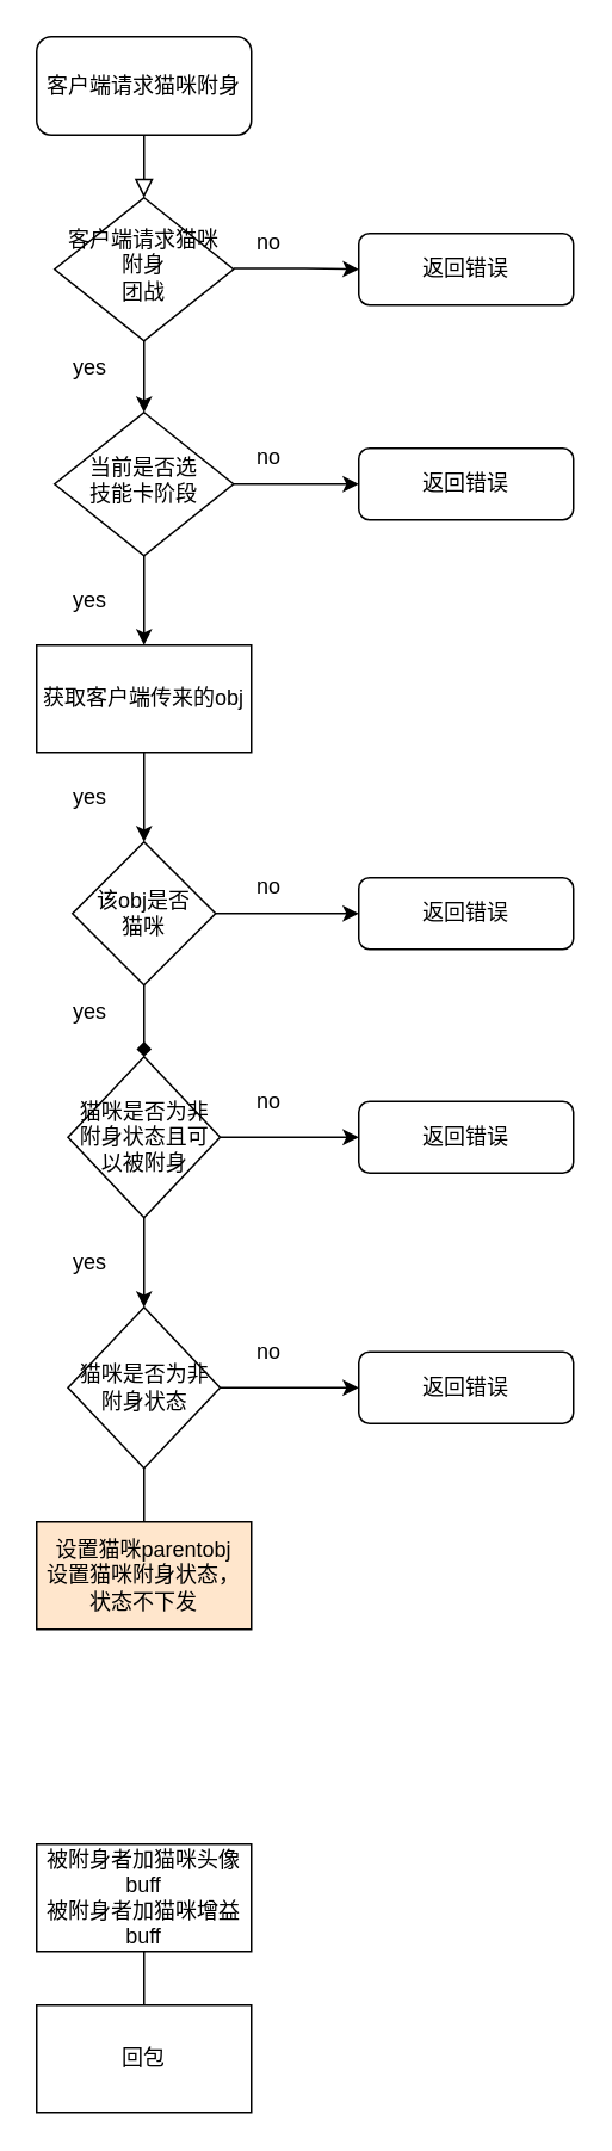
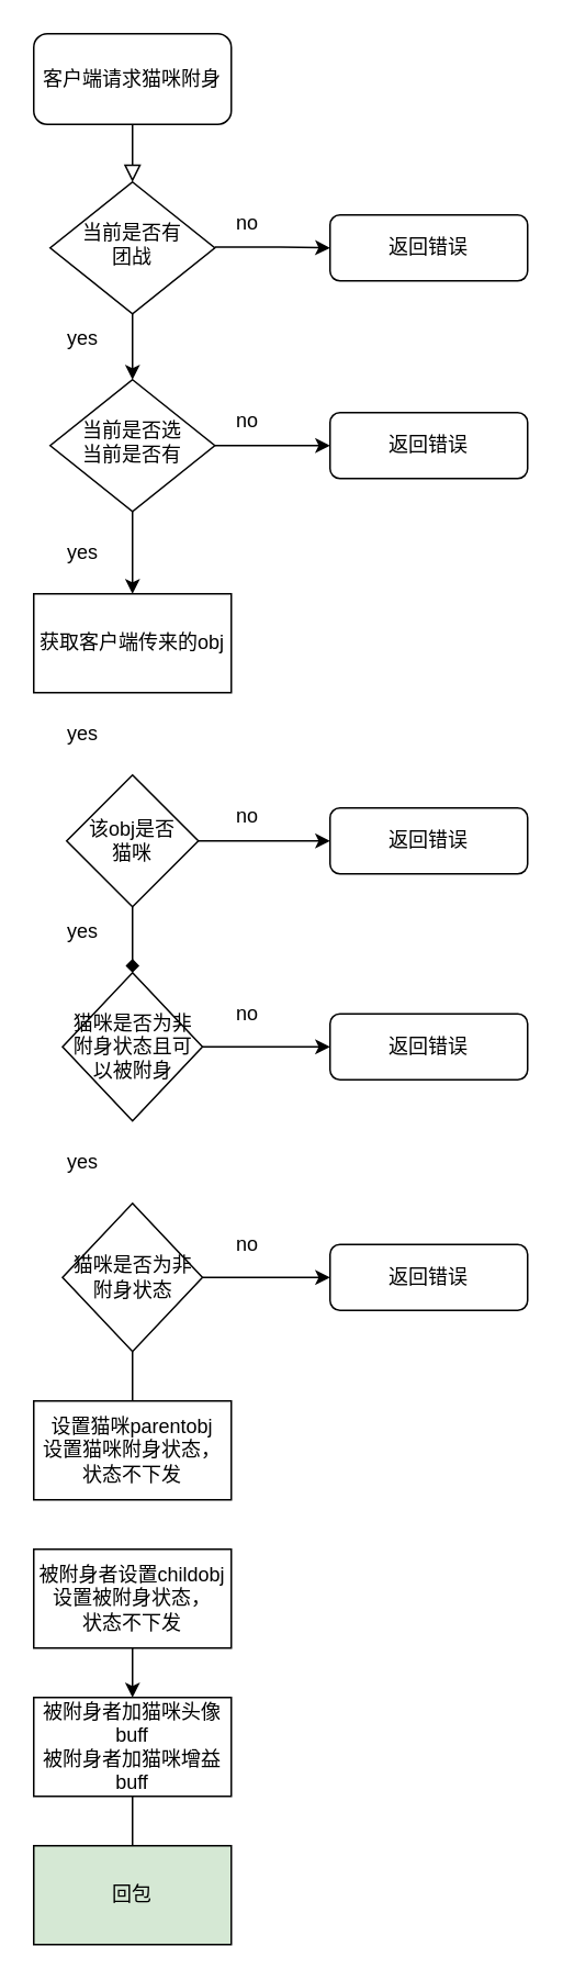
  <mxCell id="0" />
  <mxCell id="1" parent="0" />
  <mxCell id="2" value="" style="rounded=0;html=1;jettySize=auto;orthogonalLoop=1;fontSize=11;endArrow=block;endFill=0;endSize=8;strokeWidth=1;shadow=0;labelBackgroundColor=none;edgeStyle=orthogonalEdgeStyle;" parent="1" source="3" target="4" edge="1"><mxGeometry relative="1" as="geometry" /></mxCell>
  <mxCell id="3" value="客户端请求猫咪附身" style="rounded=1;whiteSpace=wrap;html=1;fontSize=12;glass=0;strokeWidth=1;shadow=0;" parent="1" vertex="1"><mxGeometry x="20" y="20" width="120" height="55" as="geometry" /></mxCell>
- <mxCell id="4" value="客户端请求猫咪附身&lt;br&gt;团战" style="rhombus;whiteSpace=wrap;html=1;shadow=0;fontFamily=Helvetica;fontSize=12;align=center;strokeWidth=1;spacing=6;spacingTop=-4;" parent="1" vertex="1"><mxGeometry x="30" y="110" width="100" height="80" as="geometry" /></mxCell>
+ <mxCell id="4" value="当前是否有&lt;br&gt;团战" style="rhombus;whiteSpace=wrap;html=1;shadow=0;fontFamily=Helvetica;fontSize=12;align=center;strokeWidth=1;spacing=6;spacingTop=-4;" parent="1" vertex="1"><mxGeometry x="30" y="110" width="100" height="80" as="geometry" /></mxCell>
  <mxCell id="5" value="返回错误" style="rounded=1;whiteSpace=wrap;html=1;fontSize=12;glass=0;strokeWidth=1;shadow=0;" parent="1" vertex="1"><mxGeometry x="200" y="130" width="120" height="40" as="geometry" /></mxCell>
  <mxCell id="6" value="" style="edgeStyle=orthogonalEdgeStyle;rounded=0;orthogonalLoop=1;jettySize=auto;html=1;" parent="1" source="8" target="9" edge="1"><mxGeometry relative="1" as="geometry" /></mxCell>
  <mxCell id="7" style="edgeStyle=orthogonalEdgeStyle;rounded=0;orthogonalLoop=1;jettySize=auto;html=1;exitX=0.5;exitY=1;exitDx=0;exitDy=0;entryX=0.5;entryY=0;entryDx=0;entryDy=0;" parent="1" source="8" target="16" edge="1"><mxGeometry relative="1" as="geometry" /></mxCell>
- <mxCell id="8" value="当前是否选&lt;br&gt;技能卡阶段" style="rhombus;whiteSpace=wrap;html=1;shadow=0;fontFamily=Helvetica;fontSize=12;align=center;strokeWidth=1;spacing=6;spacingTop=-4;" parent="1" vertex="1"><mxGeometry x="30" y="230" width="100" height="80" as="geometry" /></mxCell>
+ <mxCell id="8" value="当前是否选&lt;br&gt;当前是否有" style="rhombus;whiteSpace=wrap;html=1;shadow=0;fontFamily=Helvetica;fontSize=12;align=center;strokeWidth=1;spacing=6;spacingTop=-4;" parent="1" vertex="1"><mxGeometry x="30" y="230" width="100" height="80" as="geometry" /></mxCell>
  <mxCell id="9" value="返回错误" style="rounded=1;whiteSpace=wrap;html=1;fontSize=12;glass=0;strokeWidth=1;shadow=0;" parent="1" vertex="1"><mxGeometry x="200" y="250" width="120" height="40" as="geometry" /></mxCell>
  <mxCell id="10" value="yes" style="text;html=1;strokeColor=none;fillColor=none;align=center;verticalAlign=middle;whiteSpace=wrap;rounded=0;" parent="1" vertex="1"><mxGeometry x="20" y="190" width="60" height="30" as="geometry" /></mxCell>
  <mxCell id="11" value="" style="endArrow=classic;html=1;rounded=0;entryX=0;entryY=0.5;entryDx=0;entryDy=0;" parent="1" target="5" edge="1"><mxGeometry width="50" height="50" relative="1" as="geometry"><mxPoint x="130" y="149.5" as="sourcePoint" /><mxPoint x="210" y="149.5" as="targetPoint" /><Array as="points"><mxPoint x="170" y="149.5" /></Array></mxGeometry></mxCell>
  <mxCell id="12" value="no" style="text;html=1;strokeColor=none;fillColor=none;align=center;verticalAlign=middle;whiteSpace=wrap;rounded=0;" parent="1" vertex="1"><mxGeometry x="120" y="120" width="60" height="30" as="geometry" /></mxCell>
  <mxCell id="13" value="" style="endArrow=classic;html=1;rounded=0;entryX=0.5;entryY=0;entryDx=0;entryDy=0;" parent="1" target="8" edge="1"><mxGeometry width="50" height="50" relative="1" as="geometry"><mxPoint x="80" y="190" as="sourcePoint" /><mxPoint x="70" y="280" as="targetPoint" /></mxGeometry></mxCell>
  <mxCell id="14" value="no" style="text;html=1;strokeColor=none;fillColor=none;align=center;verticalAlign=middle;whiteSpace=wrap;rounded=0;" parent="1" vertex="1"><mxGeometry x="120" y="240" width="60" height="30" as="geometry" /></mxCell>
- <mxCell id="15" style="edgeStyle=orthogonalEdgeStyle;rounded=0;orthogonalLoop=1;jettySize=auto;html=1;entryX=0.5;entryY=0;entryDx=0;entryDy=0;" parent="1" source="16" target="19" edge="1"><mxGeometry relative="1" as="geometry" /></mxCell>
  <mxCell id="16" value="获取客户端传来的obj" style="rounded=0;whiteSpace=wrap;html=1;" parent="1" vertex="1"><mxGeometry x="20" y="360" width="120" height="60" as="geometry" /></mxCell>
  <mxCell id="17" style="edgeStyle=orthogonalEdgeStyle;rounded=0;orthogonalLoop=1;jettySize=auto;html=1;entryX=0;entryY=0.5;entryDx=0;entryDy=0;" parent="1" source="19" target="20" edge="1"><mxGeometry relative="1" as="geometry" /></mxCell>
  <mxCell id="18" style="edgeStyle=orthogonalEdgeStyle;rounded=0;orthogonalLoop=1;jettySize=auto;html=1;entryX=0.5;entryY=0;entryDx=0;entryDy=0;endArrow=diamond;" parent="1" source="19" target="24" edge="1"><mxGeometry relative="1" as="geometry" /></mxCell>
  <mxCell id="19" value="该obj是否&lt;br&gt;猫咪" style="rhombus;whiteSpace=wrap;html=1;" parent="1" vertex="1"><mxGeometry x="40" y="470" width="80" height="80" as="geometry" /></mxCell>
  <mxCell id="20" value="返回错误" style="rounded=1;whiteSpace=wrap;html=1;fontSize=12;glass=0;strokeWidth=1;shadow=0;" parent="1" vertex="1"><mxGeometry x="200" y="490" width="120" height="40" as="geometry" /></mxCell>
  <mxCell id="21" value="no" style="text;html=1;strokeColor=none;fillColor=none;align=center;verticalAlign=middle;whiteSpace=wrap;rounded=0;" parent="1" vertex="1"><mxGeometry x="120" y="480" width="60" height="30" as="geometry" /></mxCell>
  <mxCell id="22" style="edgeStyle=orthogonalEdgeStyle;rounded=0;orthogonalLoop=1;jettySize=auto;html=1;exitX=1;exitY=0.5;exitDx=0;exitDy=0;entryX=0;entryY=0.5;entryDx=0;entryDy=0;" parent="1" source="24" target="25" edge="1"><mxGeometry relative="1" as="geometry" /></mxCell>
- <mxCell id="23" style="edgeStyle=orthogonalEdgeStyle;rounded=0;orthogonalLoop=1;jettySize=auto;html=1;" parent="1" source="24" target="32" edge="1"><mxGeometry relative="1" as="geometry" /></mxCell>
  <mxCell id="24" value="猫咪是否为非附身状态且可以被附身" style="rhombus;whiteSpace=wrap;html=1;" parent="1" vertex="1"><mxGeometry x="37.5" y="590" width="85" height="90" as="geometry" /></mxCell>
  <mxCell id="25" value="返回错误" style="rounded=1;whiteSpace=wrap;html=1;fontSize=12;glass=0;strokeWidth=1;shadow=0;" parent="1" vertex="1"><mxGeometry x="200" y="615" width="120" height="40" as="geometry" /></mxCell>
  <mxCell id="26" value="yes" style="text;html=1;strokeColor=none;fillColor=none;align=center;verticalAlign=middle;whiteSpace=wrap;rounded=0;" parent="1" vertex="1"><mxGeometry x="20" y="320" width="60" height="30" as="geometry" /></mxCell>
  <mxCell id="27" value="yes" style="text;html=1;strokeColor=none;fillColor=none;align=center;verticalAlign=middle;whiteSpace=wrap;rounded=0;" parent="1" vertex="1"><mxGeometry x="20" y="430" width="60" height="30" as="geometry" /></mxCell>
  <mxCell id="28" value="yes" style="text;html=1;strokeColor=none;fillColor=none;align=center;verticalAlign=middle;whiteSpace=wrap;rounded=0;" parent="1" vertex="1"><mxGeometry x="20" y="550" width="60" height="30" as="geometry" /></mxCell>
  <mxCell id="29" value="no" style="text;html=1;strokeColor=none;fillColor=none;align=center;verticalAlign=middle;whiteSpace=wrap;rounded=0;" parent="1" vertex="1"><mxGeometry x="120" y="600" width="60" height="30" as="geometry" /></mxCell>
  <mxCell id="30" style="edgeStyle=orthogonalEdgeStyle;rounded=0;orthogonalLoop=1;jettySize=auto;html=1;entryX=0;entryY=0.5;entryDx=0;entryDy=0;" edge="1" parent="1" source="32" target="33"><mxGeometry relative="1" as="geometry" /></mxCell>
  <mxCell id="31" style="edgeStyle=orthogonalEdgeStyle;rounded=0;orthogonalLoop=1;jettySize=auto;html=1;exitX=0.5;exitY=1;exitDx=0;exitDy=0;entryX=0.5;entryY=0;entryDx=0;entryDy=0;endArrow=none;" edge="1" parent="1" source="32" target="36"><mxGeometry relative="1" as="geometry" /></mxCell>
  <mxCell id="32" value="猫咪是否为非附身状态" style="rhombus;whiteSpace=wrap;html=1;" parent="1" vertex="1"><mxGeometry x="37.5" y="730" width="85" height="90" as="geometry" /></mxCell>
  <mxCell id="33" value="返回错误" style="rounded=1;whiteSpace=wrap;html=1;fontSize=12;glass=0;strokeWidth=1;shadow=0;" vertex="1" parent="1"><mxGeometry x="200" y="755" width="120" height="40" as="geometry" /></mxCell>
  <mxCell id="34" value="no" style="text;html=1;strokeColor=none;fillColor=none;align=center;verticalAlign=middle;whiteSpace=wrap;rounded=0;" vertex="1" parent="1"><mxGeometry x="120" y="740" width="60" height="30" as="geometry" /></mxCell>
  <mxCell id="35" value="yes" style="text;html=1;strokeColor=none;fillColor=none;align=center;verticalAlign=middle;whiteSpace=wrap;rounded=0;" vertex="1" parent="1"><mxGeometry x="20" y="690" width="60" height="30" as="geometry" /></mxCell>
- <mxCell id="36" value="设置猫咪parentobj&lt;br&gt;设置猫咪附身状态，&lt;br&gt;状态不下发" style="rounded=0;whiteSpace=wrap;html=1;fillColor=#ffe6cc;" vertex="1" parent="1"><mxGeometry x="20" y="850" width="120" height="60" as="geometry" /></mxCell>
+ <mxCell id="36" value="设置猫咪parentobj&lt;br&gt;设置猫咪附身状态，&lt;br&gt;状态不下发" style="rounded=0;whiteSpace=wrap;html=1;" vertex="1" parent="1"><mxGeometry x="20" y="850" width="120" height="60" as="geometry" /></mxCell>
+ <mxCell id="37" style="edgeStyle=orthogonalEdgeStyle;rounded=0;orthogonalLoop=1;jettySize=auto;html=1;exitX=0.5;exitY=1;exitDx=0;exitDy=0;entryX=0.5;entryY=0;entryDx=0;entryDy=0;" edge="1" parent="1" source="38" target="40"><mxGeometry relative="1" as="geometry"><mxPoint x="80" y="1050" as="targetPoint" /></mxGeometry></mxCell>
+ <mxCell id="38" value="被附身者设置childobj&lt;br&gt;设置被附身状态，&lt;br&gt;状态不下发" style="rounded=0;whiteSpace=wrap;html=1;" vertex="1" parent="1"><mxGeometry x="20" y="940" width="120" height="60" as="geometry" /></mxCell>
  <mxCell id="39" style="edgeStyle=orthogonalEdgeStyle;rounded=0;orthogonalLoop=1;jettySize=auto;html=1;exitX=0.5;exitY=1;exitDx=0;exitDy=0;" edge="1" parent="1" source="40"><mxGeometry relative="1" as="geometry"><mxPoint x="80" y="1140" as="targetPoint" /></mxGeometry></mxCell>
  <mxCell id="40" value="被附身者加猫咪头像buff&lt;br&gt;被附身者加猫咪增益buff" style="rounded=0;whiteSpace=wrap;html=1;" vertex="1" parent="1"><mxGeometry x="20" y="1030" width="120" height="60" as="geometry" /></mxCell>
- <mxCell id="41" value="回包" style="rounded=0;whiteSpace=wrap;html=1;" vertex="1" parent="1"><mxGeometry x="20" y="1120" width="120" height="60" as="geometry" /></mxCell>
+ <mxCell id="41" value="回包" style="rounded=0;whiteSpace=wrap;html=1;fillColor=#d5e8d4;" vertex="1" parent="1"><mxGeometry x="20" y="1120" width="120" height="60" as="geometry" /></mxCell>
